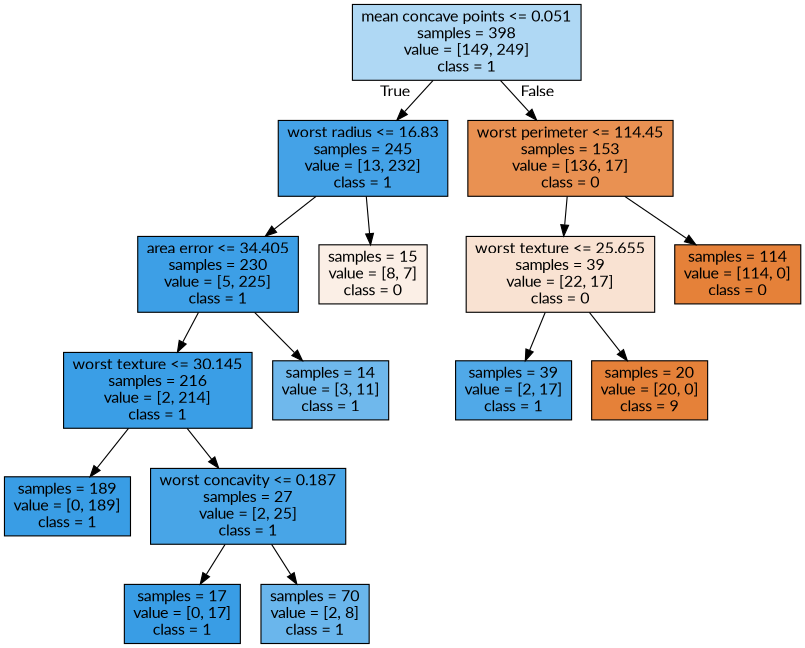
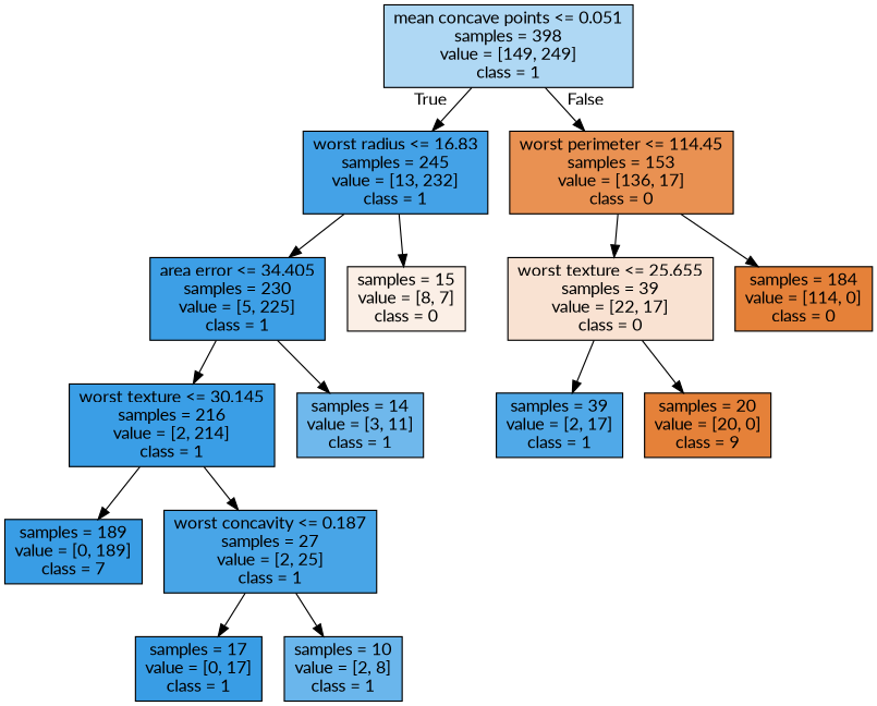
  digraph {
    fontname=Lato
    node [color=black fillcolor="#e58139ff" fontname=Lato shape=box style=filled]
    edge [fontname=Lato]
    n1 [fillcolor="#399de566" label="mean concave points <= 0.051\nsamples = 398\nvalue = [149, 249]\nclass = 1"]
    n2 [fillcolor="#399de5f1" label="worst radius <= 16.83\nsamples = 245\nvalue = [13, 232]\nclass = 1"]
    n3 [fillcolor="#e58139df" label="worst perimeter <= 114.45\nsamples = 153\nvalue = [136, 17]\nclass = 0"]
    n4 [fillcolor="#399de5f9" label="area error <= 34.405\nsamples = 230\nvalue = [5, 225]\nclass = 1"]
    n5 [fillcolor="#e5813920" label="samples = 15\nvalue = [8, 7]\nclass = 0"]
    n6 [fillcolor="#e581393a" label="worst texture <= 25.655\nsamples = 39\nvalue = [22, 17]\nclass = 0"]
-   n7 [label="samples = 114\nvalue = [114, 0]\nclass = 0"]
+   n7 [label="samples = 184\nvalue = [114, 0]\nclass = 0"]
    n8 [fillcolor="#399de5fd" label="worst texture <= 30.145\nsamples = 216\nvalue = [2, 214]\nclass = 1"]
    n9 [fillcolor="#399de5b9" label="samples = 14\nvalue = [3, 11]\nclass = 1"]
-   n10 [fillcolor="#399de5ff" label="samples = 189\nvalue = [0, 189]\nclass = 1"]
+   n10 [fillcolor="#399de5ff" label="samples = 189\nvalue = [0, 189]\nclass = 7"]
    n11 [fillcolor="#399de5eb" label="worst concavity <= 0.187\nsamples = 27\nvalue = [2, 25]\nclass = 1"]
    n12 [fillcolor="#399de5ff" label="samples = 17\nvalue = [0, 17]\nclass = 1"]
-   n13 [fillcolor="#399de5bf" label="samples = 70\nvalue = [2, 8]\nclass = 1"]
+   n13 [fillcolor="#399de5bf" label="samples = 10\nvalue = [2, 8]\nclass = 1"]
    n14 [fillcolor="#399de5e1" label="samples = 39\nvalue = [2, 17]\nclass = 1"]
    n15 [label="samples = 20\nvalue = [20, 0]\nclass = 9"]
    n1 -> n2 [headlabel=True labelangle=45 labeldistance=2.5]
    n1 -> n3 [headlabel=False labelangle=-45 labeldistance=2.5]
    n2 -> n4
    n2 -> n5
    n3 -> n6
    n3 -> n7
    n4 -> n8
    n4 -> n9
    n6 -> n14
    n6 -> n15
    n8 -> n10
    n8 -> n11
    n11 -> n12
    n11 -> n13
  }
